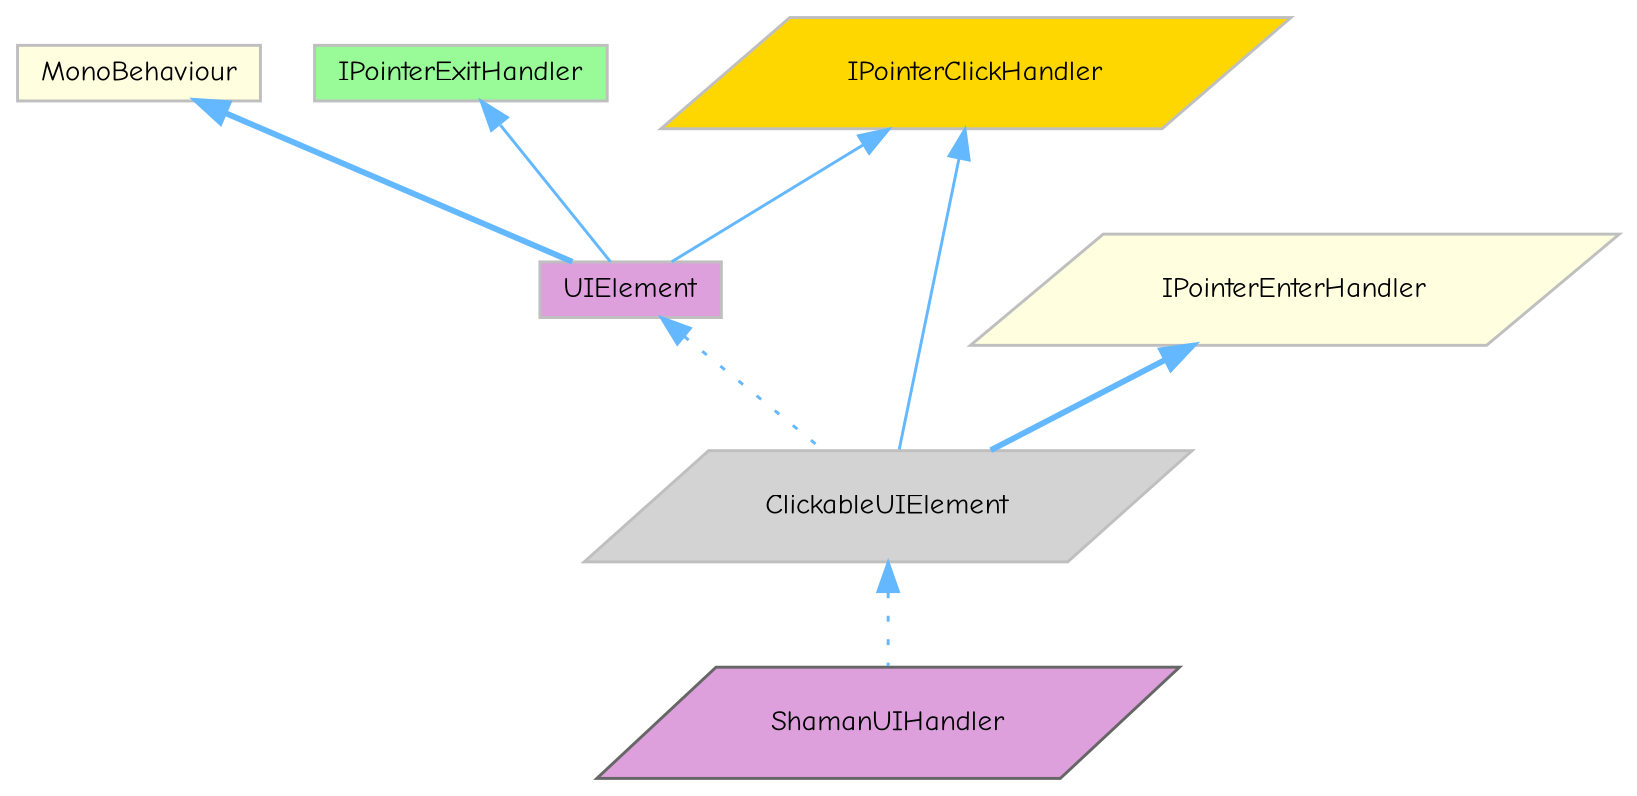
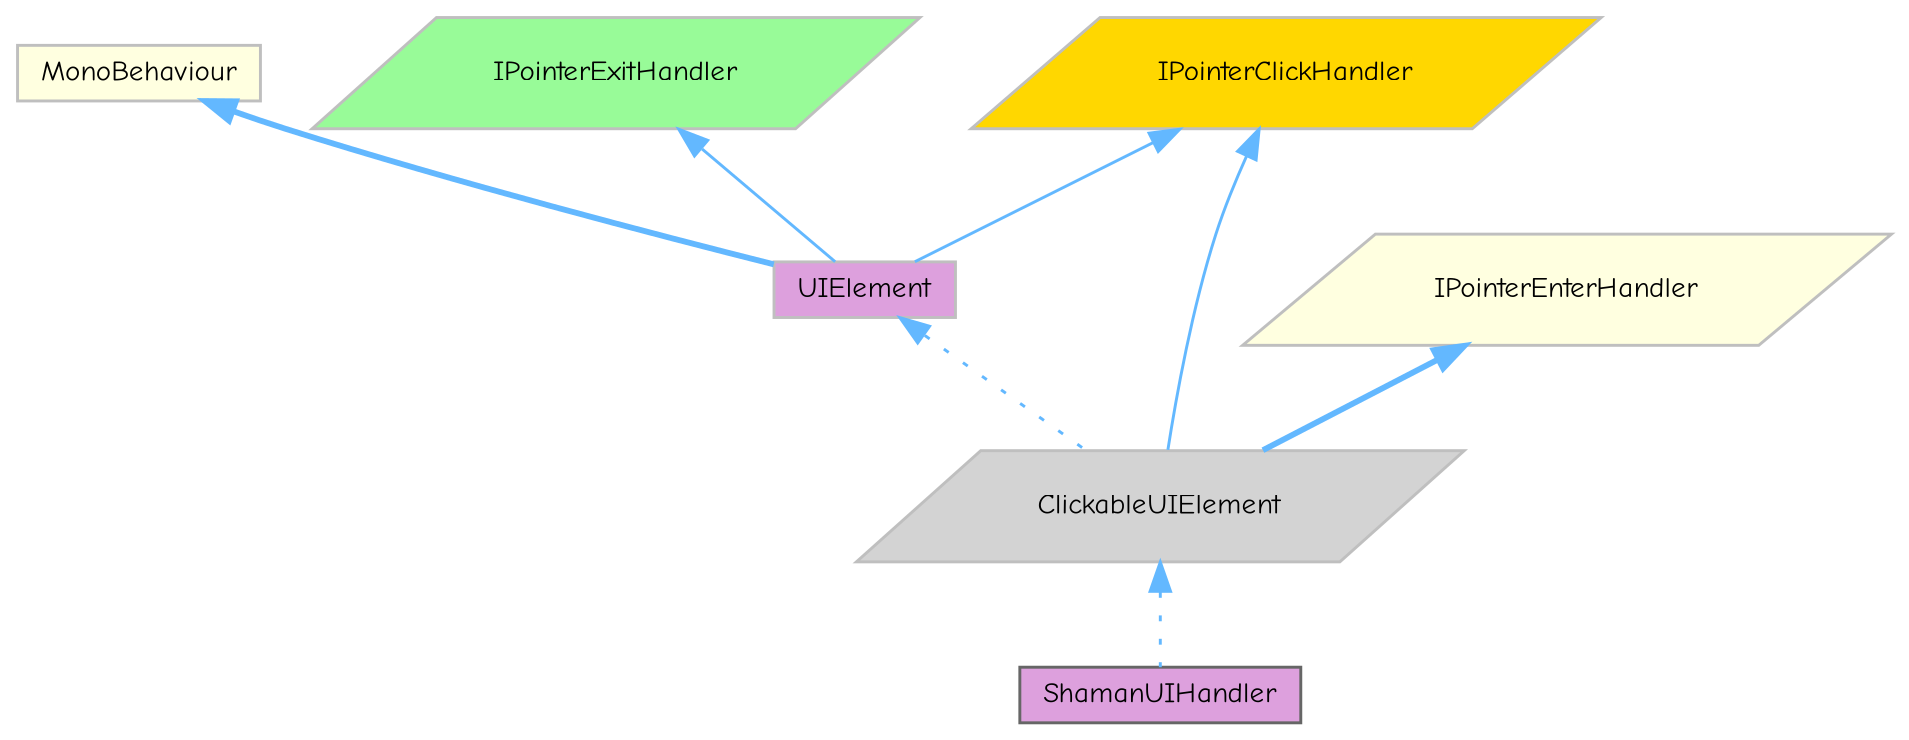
  digraph {
    fontname="Comic Neue"
    node [color=grey75 fillcolor=plum fontname="Comic Neue" fontsize=10 shape=parallelogram style=filled]
    edge [color=steelblue1 dir=back fontname="Comic Neue" fontsize=10 labelfontname=Helvetica labelfontsize=10 style=solid]
-   n1 [color=gray40 fontcolor=black height=0.2 label=ShamanUIHandler width=0.4]
+   n1 [color=gray40 fontcolor=black height=0.2 label=ShamanUIHandler shape=box width=0.4]
    n2 [fillcolor=lightgrey height=0.2 label=ClickableUIElement width=0.4]
    n3 [height=0.2 label=UIElement shape=box width=0.4]
    n4 [fillcolor=lightyellow height=0.2 label=MonoBehaviour shape=box width=0.4]
    n5 [fillcolor=lightyellow height=0.2 label=IPointerEnterHandler width=0.4]
-   n6 [fillcolor=palegreen height=0.2 label=IPointerExitHandler shape=box width=0.4]
+   n6 [fillcolor=palegreen height=0.2 label=IPointerExitHandler width=0.4]
    n7 [fillcolor=gold height=0.2 label=IPointerClickHandler width=0.4]
    n2 -> n1 [style=dotted]
    n3 -> n2 [style=dotted]
    n4 -> n3 [style=bold]
    n5 -> n2 [style=bold]
    n6 -> n3
    n7 -> n2
    n7 -> n3
  }
